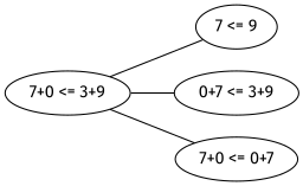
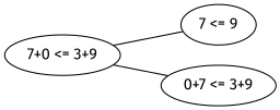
  graph {
    fontname="Fira Sans"
    rankdir=LR
    node [fontname="Fira Sans"]
    edge [fontname="Fira Sans"]
    n1 [label="7 <= 9"]
    n2 [label="0+7 <= 3+9"]
-   n3 [label="7+0 <= 0+7"]
    n4 [label="7+0 <= 3+9"]
    n4 -- n1
    n4 -- n2
-   n4 -- n3
  }
